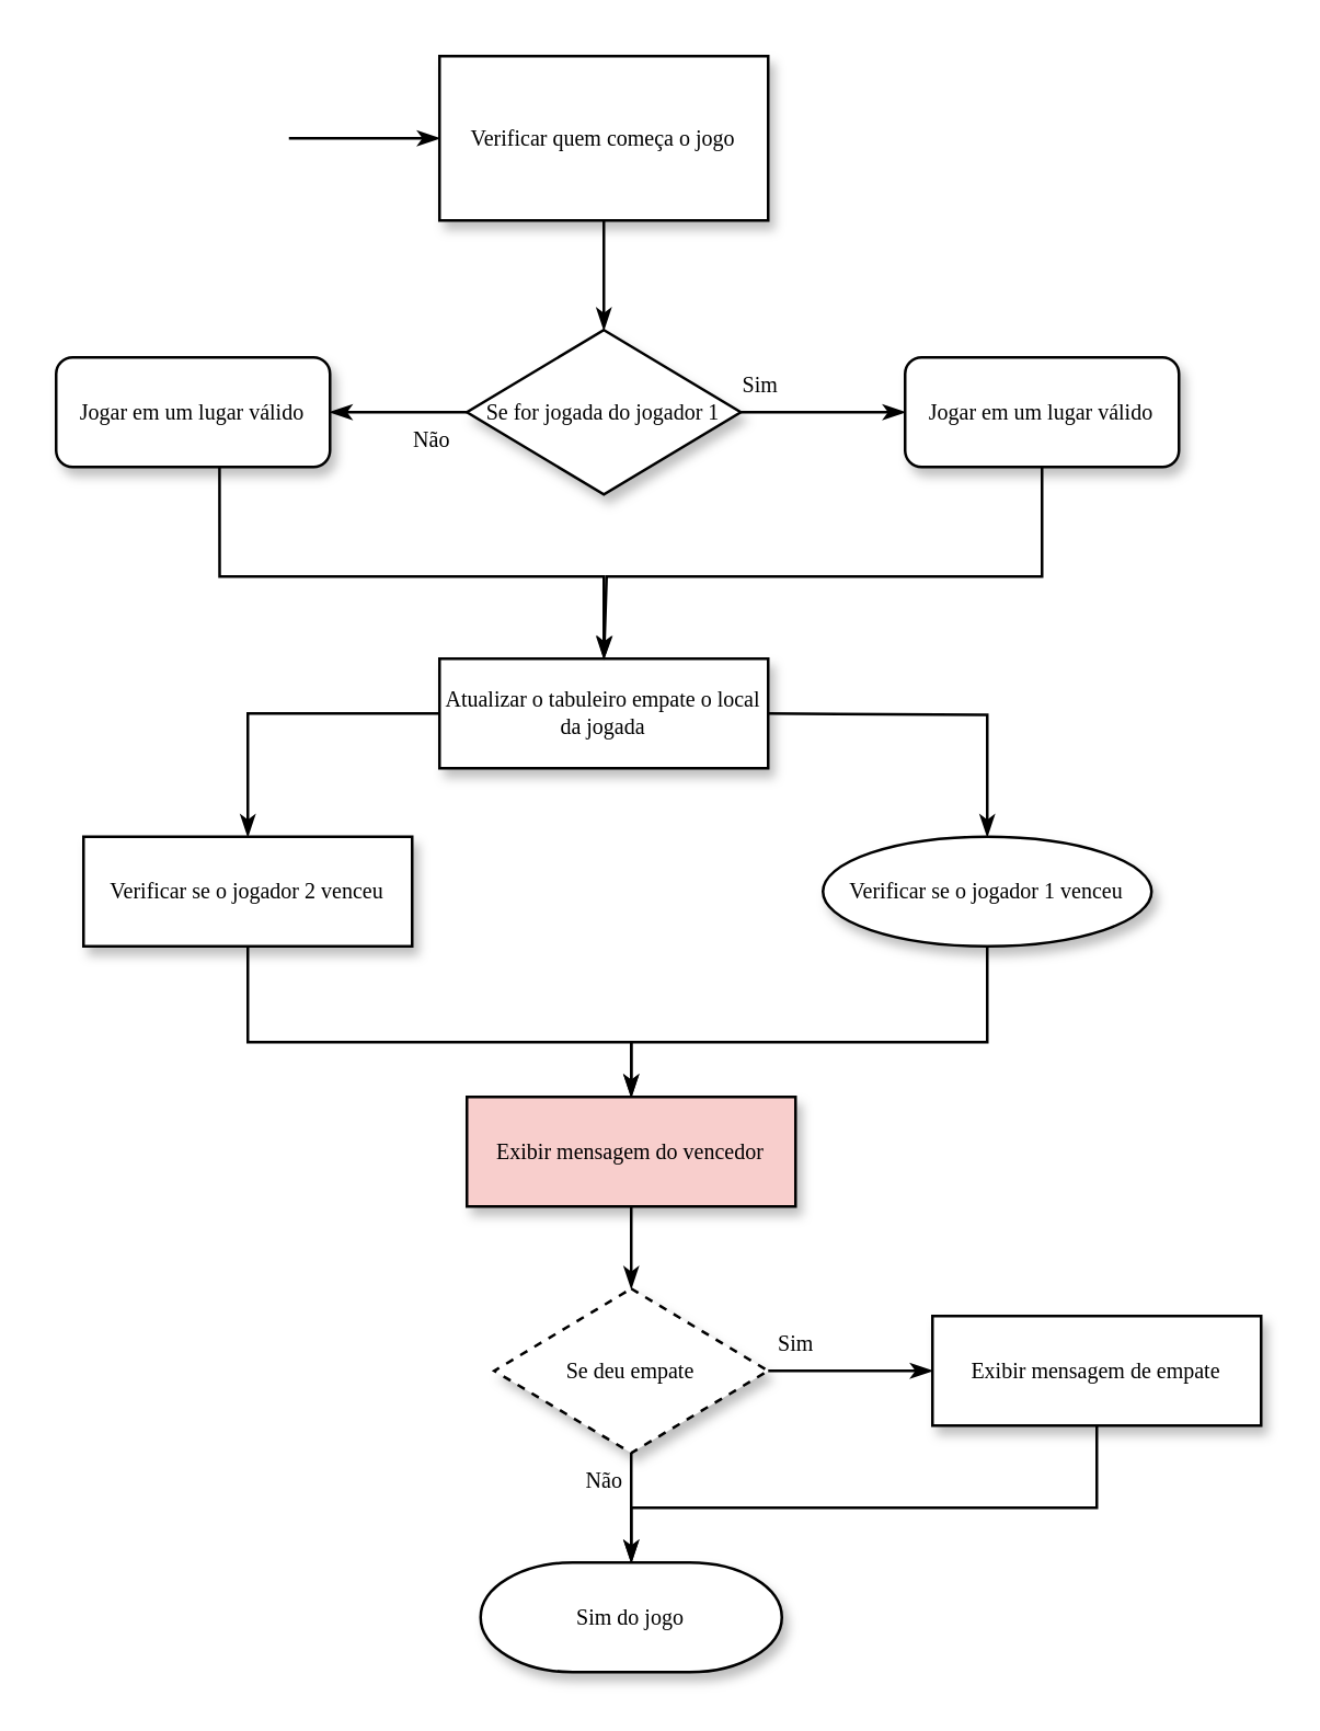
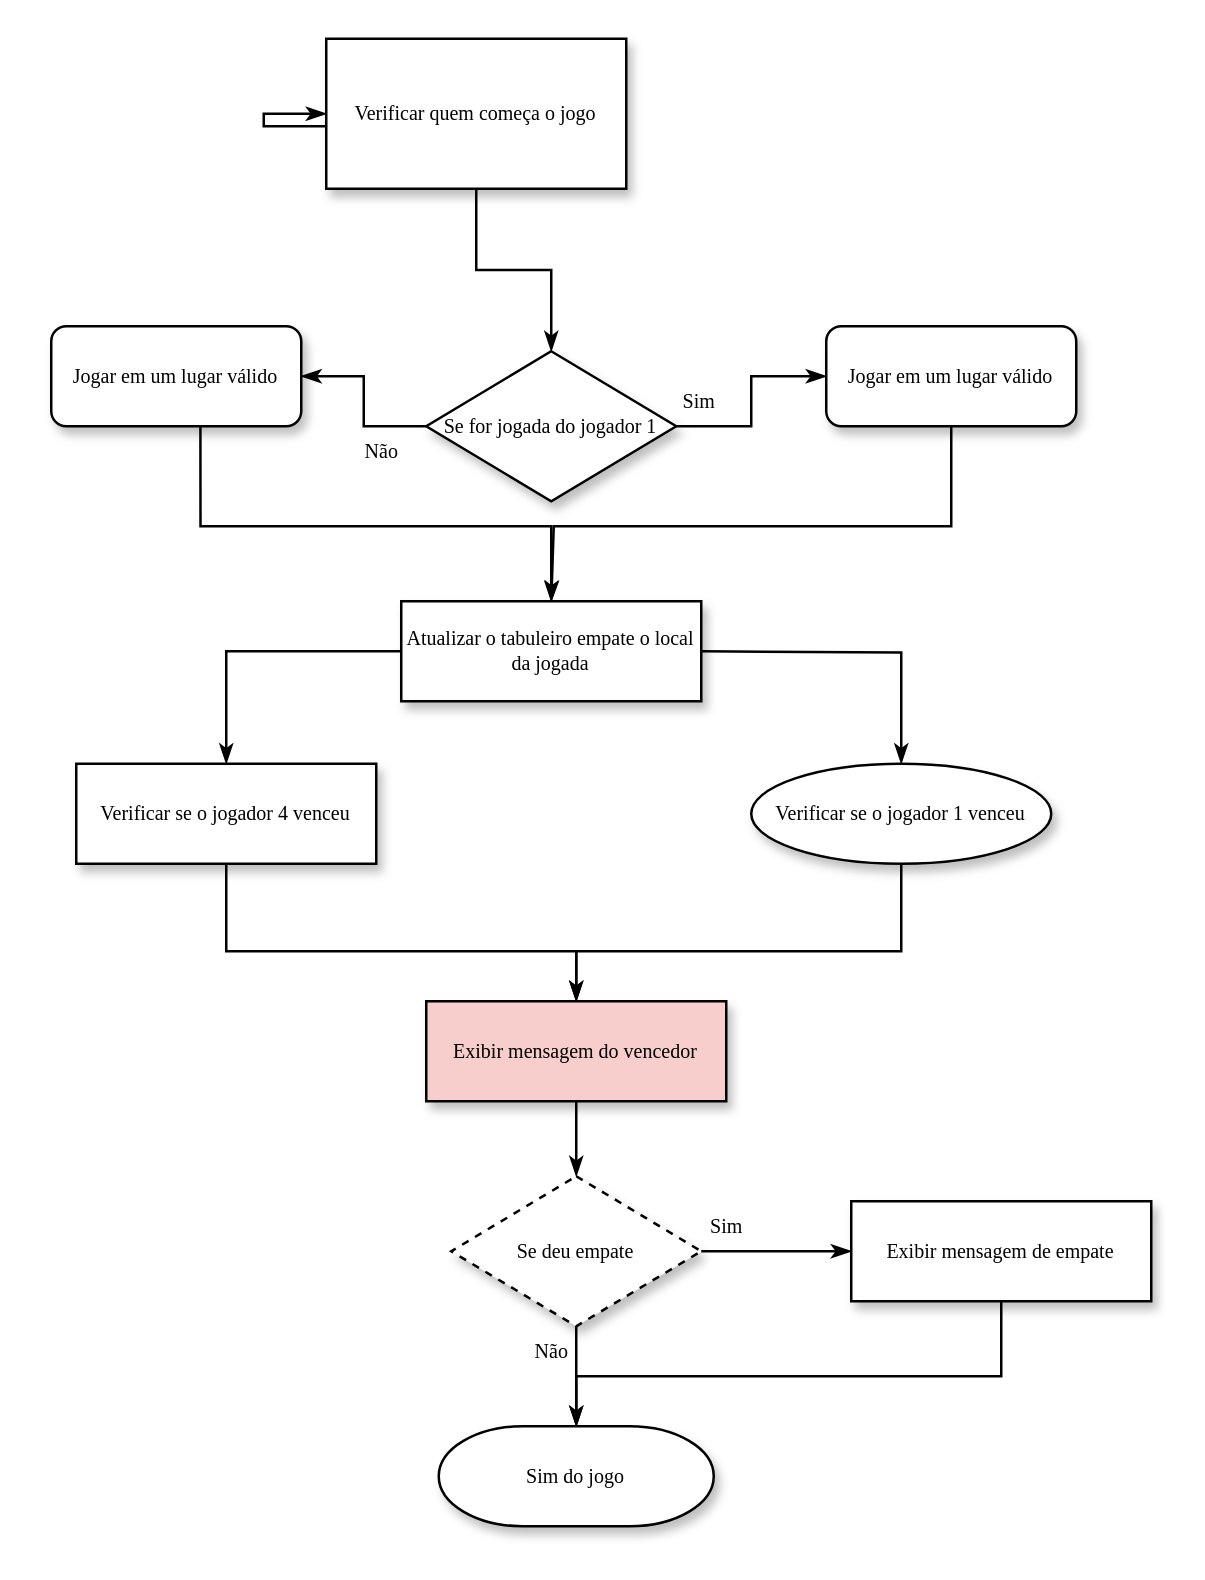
  <mxCell id="0" />
  <mxCell id="1" parent="0" />
  <mxCell id="2" style="edgeStyle=orthogonalEdgeStyle;rounded=0;html=1;labelBackgroundColor=none;startSize=5;endArrow=classicThin;endFill=1;endSize=5;jettySize=auto;orthogonalLoop=1;strokeWidth=1;fontFamily=Verdana;fontSize=8" edge="1" parent="1" source="26" target="5"><mxGeometry relative="1" as="geometry" /></mxCell>
  <mxCell id="3" value="Sim" style="edgeStyle=orthogonalEdgeStyle;rounded=0;html=1;labelBackgroundColor=none;startSize=5;endArrow=classicThin;endFill=1;endSize=5;jettySize=auto;orthogonalLoop=1;strokeWidth=1;fontFamily=Verdana;fontSize=8;entryX=0;entryY=0.5;entryDx=0;entryDy=0;" edge="1" parent="1" source="5" target="7"><mxGeometry x="-0.778" y="10" relative="1" as="geometry"><mxPoint as="offset" /><mxPoint x="280" y="150" as="targetPoint" /></mxGeometry></mxCell>
  <mxCell id="4" value="Não" style="edgeStyle=orthogonalEdgeStyle;rounded=0;html=1;labelBackgroundColor=none;startSize=5;endArrow=classicThin;endFill=1;endSize=5;jettySize=auto;orthogonalLoop=1;strokeWidth=1;fontFamily=Verdana;fontSize=8;exitX=0;exitY=0.5;exitDx=0;exitDy=0;" edge="1" parent="1" source="5" target="23"><mxGeometry x="-0.5" y="10" relative="1" as="geometry"><mxPoint as="offset" /><mxPoint x="130" y="150" as="targetPoint" /><Array as="points" /></mxGeometry></mxCell>
- <mxCell id="5" value="Se for jogada do jogador 1" style="rhombus;whiteSpace=wrap;html=1;rounded=0;shadow=1;labelBackgroundColor=none;strokeWidth=1;fontFamily=Verdana;fontSize=8;align=center;" vertex="1" parent="1"><mxGeometry x="170" y="120" width="100" height="60" as="geometry" /></mxCell>
+ <mxCell id="5" value="Se for jogada do jogador 1" style="rhombus;whiteSpace=wrap;html=1;rounded=0;shadow=1;labelBackgroundColor=none;strokeWidth=1;fontFamily=Verdana;fontSize=8;align=center;" vertex="1" parent="1"><mxGeometry x="170" y="140" width="100" height="60" as="geometry" /></mxCell>
  <mxCell id="6" value="" style="edgeStyle=orthogonalEdgeStyle;rounded=0;html=1;labelBackgroundColor=none;startSize=5;endArrow=classicThin;endFill=1;endSize=5;jettySize=auto;orthogonalLoop=1;strokeWidth=1;fontFamily=Verdana;fontSize=8;exitX=0.5;exitY=1;exitDx=0;exitDy=0;" edge="1" parent="1" source="7"><mxGeometry x="-0.6" y="-10" relative="1" as="geometry"><mxPoint x="220.034" y="240" as="targetPoint" /><Array as="points"><mxPoint x="380" y="210" /><mxPoint x="221" y="210" /><mxPoint x="221" y="240" /></Array><mxPoint as="offset" /><mxPoint x="330" y="180" as="sourcePoint" /></mxGeometry></mxCell>
  <mxCell id="7" value="&lt;font style=&quot;vertical-align: inherit;&quot;&gt;&lt;font style=&quot;vertical-align: inherit;&quot;&gt;Jogar em um lugar válido&lt;/font&gt;&lt;/font&gt;" style="rounded=1;whiteSpace=wrap;html=1;shadow=1;labelBackgroundColor=none;strokeWidth=1;fontFamily=Verdana;fontSize=8;align=center;" vertex="1" parent="1"><mxGeometry x="330" y="130" width="100" height="40" as="geometry" /></mxCell>
  <mxCell id="8" style="edgeStyle=orthogonalEdgeStyle;rounded=0;html=1;labelBackgroundColor=none;startSize=5;endArrow=classicThin;endFill=1;endSize=5;jettySize=auto;orthogonalLoop=1;strokeWidth=1;fontFamily=Verdana;fontSize=8" edge="1" parent="1" source="9" target="12"><mxGeometry relative="1" as="geometry"><Array as="points"><mxPoint x="90" y="260" /></Array></mxGeometry></mxCell>
  <mxCell id="9" value="Atualizar o tabuleiro empate o local da jogada" style="whiteSpace=wrap;html=1;rounded=0;shadow=1;labelBackgroundColor=none;strokeWidth=1;fontFamily=Verdana;fontSize=8;align=center;" vertex="1" parent="1"><mxGeometry x="160" y="240" width="120" height="40" as="geometry" /></mxCell>
  <mxCell id="10" style="edgeStyle=orthogonalEdgeStyle;rounded=0;html=1;labelBackgroundColor=none;startSize=5;endArrow=classicThin;endFill=1;endSize=5;jettySize=auto;orthogonalLoop=1;strokeWidth=1;fontFamily=Verdana;fontSize=8" edge="1" parent="1" target="14"><mxGeometry relative="1" as="geometry"><mxPoint x="280" y="260.034" as="sourcePoint" /></mxGeometry></mxCell>
  <mxCell id="11" style="edgeStyle=orthogonalEdgeStyle;rounded=0;html=1;labelBackgroundColor=none;startSize=5;endArrow=classicThin;endFill=1;endSize=5;jettySize=auto;orthogonalLoop=1;strokeWidth=1;fontFamily=Verdana;fontSize=8;exitX=0.5;exitY=1;exitDx=0;exitDy=0;" edge="1" parent="1" source="12" target="16"><mxGeometry relative="1" as="geometry"><Array as="points"><mxPoint x="90" y="380" /><mxPoint x="230" y="380" /></Array></mxGeometry></mxCell>
- <mxCell id="12" value="Verificar se o jogador 2 venceu" style="whiteSpace=wrap;html=1;rounded=0;shadow=1;labelBackgroundColor=none;strokeWidth=1;fontFamily=Verdana;fontSize=8;align=center;spacing=6;" vertex="1" parent="1"><mxGeometry x="30" y="305" width="120" height="40" as="geometry" /></mxCell>
+ <mxCell id="12" value="Verificar se o jogador 4 venceu" style="whiteSpace=wrap;html=1;rounded=0;shadow=1;labelBackgroundColor=none;strokeWidth=1;fontFamily=Verdana;fontSize=8;align=center;spacing=6;" vertex="1" parent="1"><mxGeometry x="30" y="305" width="120" height="40" as="geometry" /></mxCell>
  <mxCell id="13" style="edgeStyle=orthogonalEdgeStyle;rounded=0;html=1;labelBackgroundColor=none;startSize=5;endArrow=classicThin;endFill=1;endSize=5;jettySize=auto;orthogonalLoop=1;strokeWidth=1;fontFamily=Verdana;fontSize=8;" edge="1" parent="1" source="14" target="16"><mxGeometry relative="1" as="geometry"><Array as="points"><mxPoint x="360" y="380" /><mxPoint x="230" y="380" /></Array></mxGeometry></mxCell>
  <mxCell id="14" value="&lt;font style=&quot;vertical-align: inherit;&quot;&gt;&lt;font style=&quot;vertical-align: inherit;&quot;&gt;Verificar se o jogador 1 venceu&lt;/font&gt;&lt;/font&gt;" style="ellipse;whiteSpace=wrap;html=1;shadow=1;labelBackgroundColor=none;strokeWidth=1;fontFamily=Verdana;fontSize=8;align=center;spacing=6;" vertex="1" parent="1"><mxGeometry x="300" y="305" width="120" height="40" as="geometry" /></mxCell>
  <mxCell id="15" style="edgeStyle=orthogonalEdgeStyle;rounded=0;html=1;labelBackgroundColor=none;startSize=5;endArrow=classicThin;endFill=1;endSize=5;jettySize=auto;orthogonalLoop=1;strokeWidth=1;fontFamily=Verdana;fontSize=8" edge="1" parent="1" source="16" target="19"><mxGeometry relative="1" as="geometry" /></mxCell>
  <mxCell id="16" value="Exibir mensagem do vencedor" style="whiteSpace=wrap;html=1;rounded=0;shadow=1;labelBackgroundColor=none;strokeWidth=1;fontFamily=Verdana;fontSize=8;align=center;fillColor=#f8cecc;" vertex="1" parent="1"><mxGeometry x="170" y="400" width="120" height="40" as="geometry" /></mxCell>
  <mxCell id="17" value="Sim" style="edgeStyle=orthogonalEdgeStyle;rounded=0;html=1;labelBackgroundColor=none;startSize=5;endArrow=classicThin;endFill=1;endSize=5;jettySize=auto;orthogonalLoop=1;strokeWidth=1;fontFamily=Verdana;fontSize=8" edge="1" parent="1" source="19" target="21"><mxGeometry x="-0.667" y="10" relative="1" as="geometry"><mxPoint as="offset" /></mxGeometry></mxCell>
  <mxCell id="18" value="Não" style="edgeStyle=orthogonalEdgeStyle;rounded=0;html=1;labelBackgroundColor=none;startSize=5;endArrow=classicThin;endFill=1;endSize=5;jettySize=auto;orthogonalLoop=1;strokeWidth=1;fontFamily=Verdana;fontSize=8" edge="1" parent="1" source="19"><mxGeometry x="-0.5" y="-10" relative="1" as="geometry"><mxPoint as="offset" /><mxPoint x="230" y="570" as="targetPoint" /></mxGeometry></mxCell>
  <mxCell id="19" value="Se deu empate" style="rhombus;whiteSpace=wrap;html=1;rounded=0;shadow=1;labelBackgroundColor=none;strokeWidth=1;fontFamily=Verdana;fontSize=8;align=center;dashed=1;" vertex="1" parent="1"><mxGeometry x="180" y="470" width="100" height="60" as="geometry" /></mxCell>
  <mxCell id="20" style="edgeStyle=orthogonalEdgeStyle;rounded=0;html=1;labelBackgroundColor=none;startSize=5;endArrow=classicThin;endFill=1;endSize=5;jettySize=auto;orthogonalLoop=1;strokeWidth=1;fontFamily=Verdana;fontSize=8" edge="1" parent="1" source="21"><mxGeometry relative="1" as="geometry"><Array as="points"><mxPoint x="400" y="550" /><mxPoint x="230" y="550" /></Array><mxPoint x="230.034" y="570" as="targetPoint" /></mxGeometry></mxCell>
  <mxCell id="21" value="Exibir mensagem de empate" style="whiteSpace=wrap;html=1;rounded=0;shadow=1;labelBackgroundColor=none;strokeWidth=1;fontFamily=Verdana;fontSize=8;align=center;" vertex="1" parent="1"><mxGeometry x="340" y="480" width="120" height="40" as="geometry" /></mxCell>
  <mxCell id="22" value="Sim do jogo" style="strokeWidth=1;html=1;shape=mxgraph.flowchart.terminator;whiteSpace=wrap;rounded=0;shadow=1;labelBackgroundColor=none;fontFamily=Verdana;fontSize=8;align=center;" vertex="1" parent="1"><mxGeometry x="175" y="570" width="110" height="40" as="geometry" /></mxCell>
  <mxCell id="23" value="&lt;font style=&quot;vertical-align: inherit;&quot;&gt;&lt;font style=&quot;vertical-align: inherit;&quot;&gt;Jogar em um lugar válido&lt;/font&gt;&lt;/font&gt;" style="rounded=1;whiteSpace=wrap;html=1;shadow=1;labelBackgroundColor=none;strokeWidth=1;fontFamily=Verdana;fontSize=8;align=center;" vertex="1" parent="1"><mxGeometry x="20" y="130" width="100" height="40" as="geometry" /></mxCell>
  <mxCell id="24" style="edgeStyle=orthogonalEdgeStyle;rounded=0;html=1;labelBackgroundColor=none;startSize=5;endArrow=classicThin;endFill=1;endSize=5;jettySize=auto;orthogonalLoop=1;strokeWidth=1;fontFamily=Verdana;fontSize=8;entryX=0.5;entryY=0;entryDx=0;entryDy=0;" edge="1" parent="1" target="9"><mxGeometry relative="1" as="geometry"><mxPoint x="79.66" y="170" as="sourcePoint" /><mxPoint x="79.66" y="215" as="targetPoint" /><Array as="points"><mxPoint x="80" y="210" /><mxPoint x="220" y="210" /></Array></mxGeometry></mxCell>
  <mxCell id="25" value="" style="edgeStyle=orthogonalEdgeStyle;rounded=0;html=1;labelBackgroundColor=none;startSize=5;endArrow=classicThin;endFill=1;endSize=5;jettySize=auto;orthogonalLoop=1;strokeWidth=1;fontFamily=Verdana;fontSize=8;" edge="1" parent="1" target="26"><mxGeometry relative="1" as="geometry"><mxPoint x="140" y="50" as="sourcePoint" /><mxPoint x="220" y="120" as="targetPoint" /><Array as="points"><mxPoint x="105" y="50" /></Array></mxGeometry></mxCell>
- <mxCell id="26" value="Verificar quem começa o jogo" style="rounded=0;whiteSpace=wrap;html=1;shadow=1;labelBackgroundColor=none;strokeWidth=1;fontFamily=Verdana;fontSize=8;align=center;" vertex="1" parent="1"><mxGeometry x="160" y="20" width="120" height="60" as="geometry" /></mxCell>
+ <mxCell id="26" value="Verificar quem começa o jogo" style="rounded=0;whiteSpace=wrap;html=1;shadow=1;labelBackgroundColor=none;strokeWidth=1;fontFamily=Verdana;fontSize=8;align=center;" vertex="1" parent="1"><mxGeometry x="130" y="15" width="120" height="60" as="geometry" /></mxCell>
